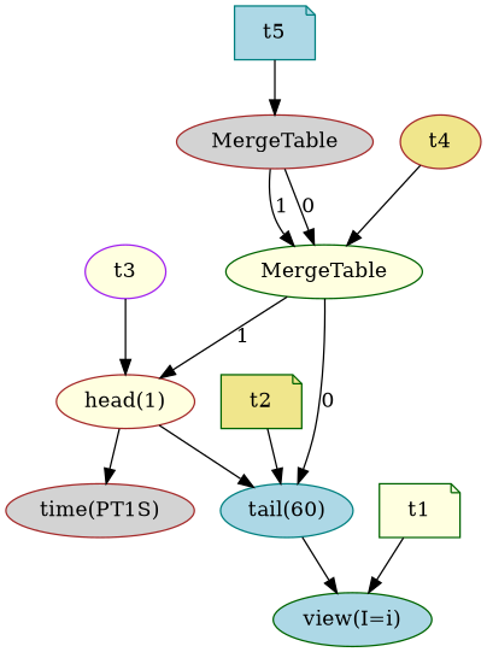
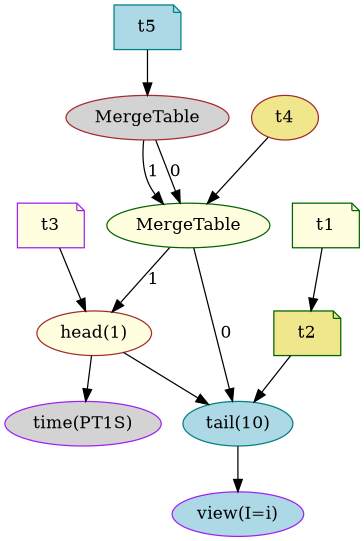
  digraph {
    fontname="DejaVu Serif"
    node [color=darkgreen fillcolor=lightyellow fontname="DejaVu Serif" style=filled]
    edge [fontname="DejaVu Serif"]
-   n1 [color=brown fillcolor=lightgrey label="time(PT1S)"]
-   n2 [fillcolor=lightblue label="view(I=i)"]
-   n3 [color=teal fillcolor=lightblue label="tail(60)"]
+   n1 [color=purple fillcolor=lightgrey label="time(PT1S)"]
+   n2 [color=purple fillcolor=lightblue label="view(I=i)"]
+   n3 [color=teal fillcolor=lightblue label="tail(10)"]
    n4 [color=brown label="head(1)"]
    n5 [label=MergeTable]
    n6 [color=brown fillcolor=lightgrey label=MergeTable]
    t1 [shape=note]
    t2 [fillcolor=khaki shape=note]
-   t3 [color=purple shape=ellipse]
+   t3 [color=purple shape=note]
    t4 [color=brown fillcolor=khaki shape=ellipse]
    t5 [color=teal fillcolor=lightblue shape=note]
    n3 -> n2
    n4 -> n1
    n4 -> n3
    n5 -> n3 [label=0]
    n5 -> n4 [label=1]
    n6 -> n5 [label=0]
    n6 -> n5 [label=1]
-   t1 -> n2
+   t1 -> t2
    t2 -> n3
    t3 -> n4
    t4 -> n5
    t5 -> n6
  }
